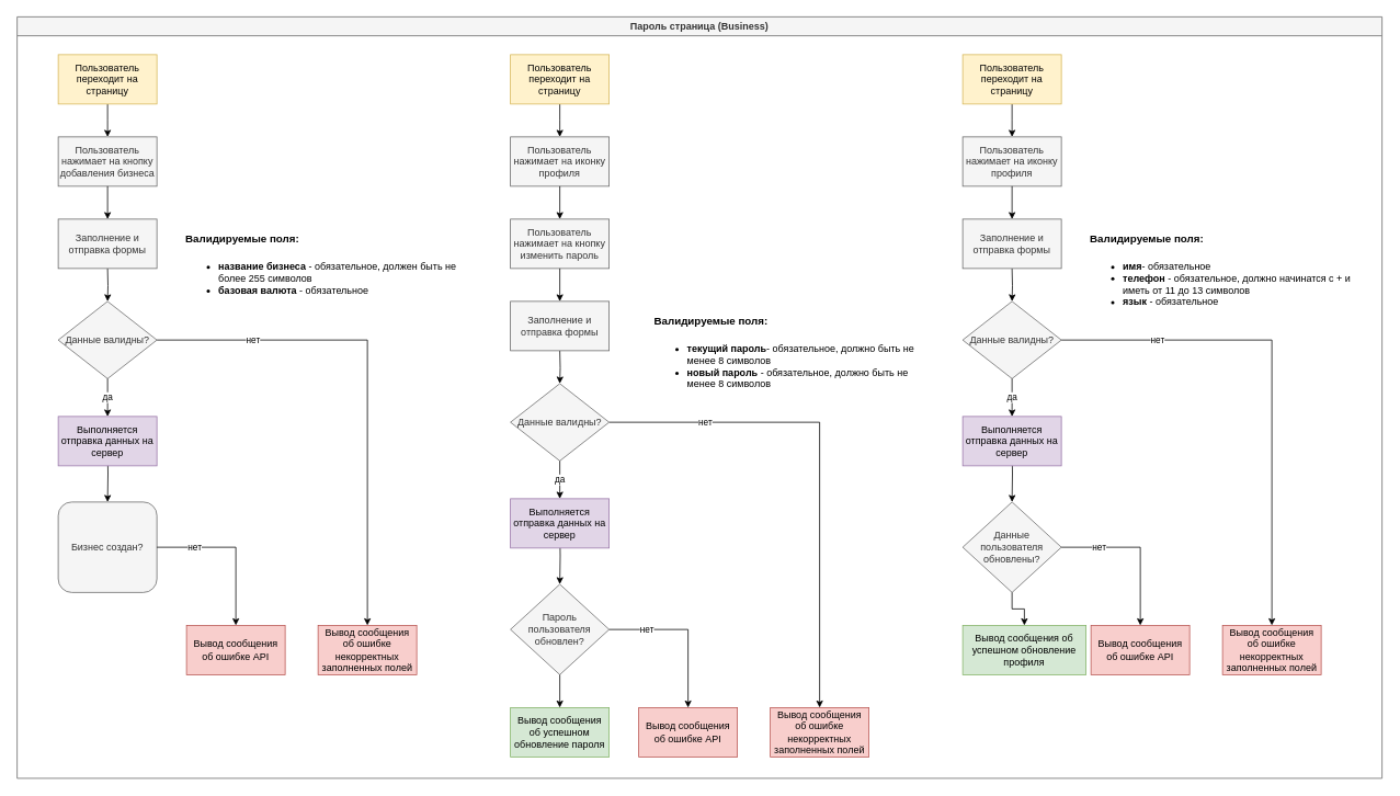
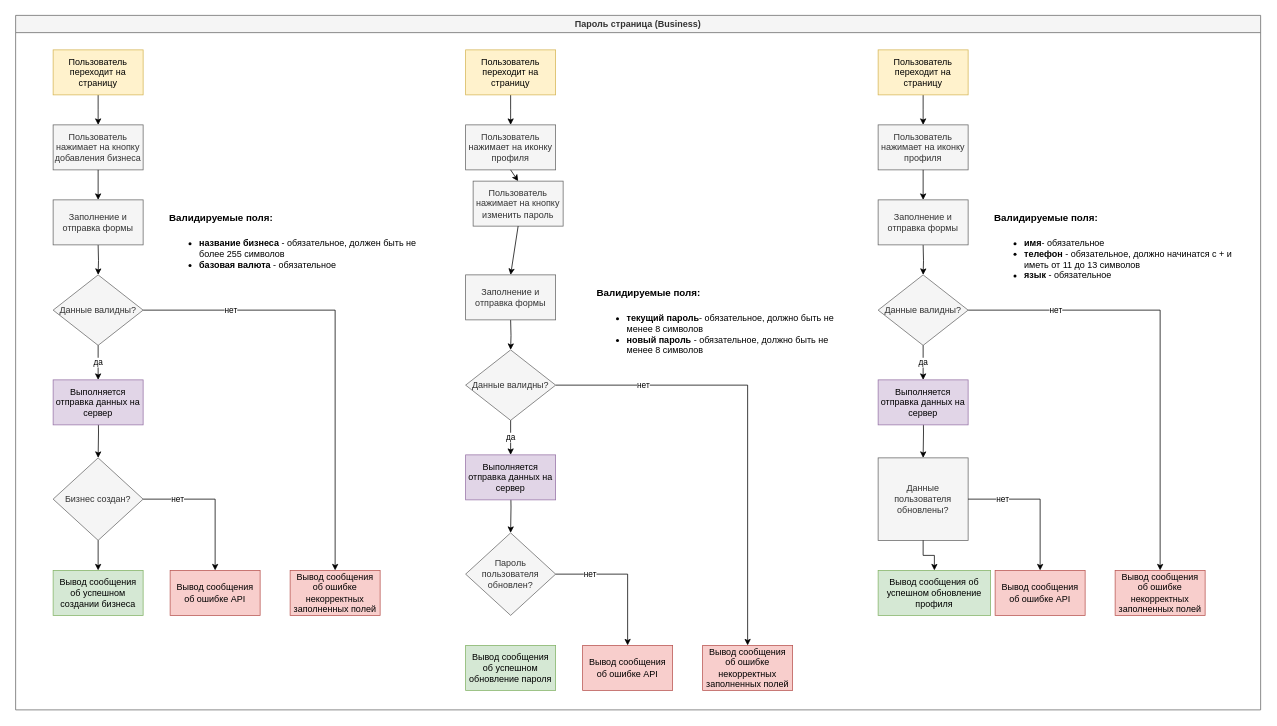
  <mxCell id="0" />
  <mxCell id="1" parent="0" />
  <mxCell id="2" value="Пароль страница (Business)" style="swimlane;fillColor=#f5f5f5;strokeColor=#666666;fontStyle=1;fontColor=#333333;" parent="1" vertex="1"><mxGeometry x="20" y="20" width="1660" height="926" as="geometry" /></mxCell>
  <mxCell id="3" style="edgeStyle=orthogonalEdgeStyle;rounded=0;orthogonalLoop=1;jettySize=auto;html=1;exitX=0.5;exitY=1;exitDx=0;exitDy=0;entryX=0.5;entryY=0;entryDx=0;entryDy=0;" parent="2" target="15" edge="1"><mxGeometry relative="1" as="geometry"><mxPoint x="110" y="306" as="sourcePoint" /><mxPoint x="71.75" y="-848" as="targetPoint" /></mxGeometry></mxCell>
- <mxCell id="4" value="Бизнес создан?" style="whiteSpace=wrap;html=1;strokeColor=#666666;fillColor=#f5f5f5;direction=south;fontColor=#333333;rounded=1;" parent="2" vertex="1"><mxGeometry x="50" y="590" width="120" height="110" as="geometry" /></mxCell>
+ <mxCell id="4" value="Бизнес создан?" style="rhombus;whiteSpace=wrap;html=1;rounded=0;strokeColor=#666666;fillColor=#f5f5f5;direction=south;fontColor=#333333;" parent="2" vertex="1"><mxGeometry x="50" y="590" width="120" height="110" as="geometry" /></mxCell>
  <mxCell id="5" value="" style="edgeStyle=orthogonalEdgeStyle;rounded=0;orthogonalLoop=1;jettySize=auto;html=1;" parent="2" target="4" edge="1"><mxGeometry relative="1" as="geometry"><mxPoint x="110" y="520" as="sourcePoint" /></mxGeometry></mxCell>
  <mxCell id="6" value="Вывод сообщения об ошибке некорректных заполненных полей" style="whiteSpace=wrap;html=1;rounded=0;strokeColor=#b85450;fillColor=#f8cecc;" parent="2" vertex="1"><mxGeometry x="366" y="740" width="120" height="60" as="geometry" /></mxCell>
  <mxCell id="7" value="Вывод сообщения об ошибке API" style="whiteSpace=wrap;html=1;rounded=0;strokeColor=#b85450;fillColor=#f8cecc;" parent="2" vertex="1"><mxGeometry x="206" y="740" width="120" height="60" as="geometry" /></mxCell>
  <mxCell id="8" value="нет" style="edgeStyle=orthogonalEdgeStyle;rounded=0;orthogonalLoop=1;jettySize=auto;html=1;" parent="2" source="4" target="7" edge="1"><mxGeometry x="-0.518" relative="1" as="geometry"><mxPoint as="offset" /></mxGeometry></mxCell>
+ <mxCell id="9" value="Вывод сообщения об успешном создании бизнеса" style="rounded=0;whiteSpace=wrap;html=1;fillColor=#d5e8d4;strokeColor=#82b366;" parent="2" vertex="1"><mxGeometry x="50" y="740" width="120" height="60" as="geometry" /></mxCell>
+ <mxCell id="10" style="edgeStyle=orthogonalEdgeStyle;rounded=0;orthogonalLoop=1;jettySize=auto;html=1;exitX=1;exitY=0.5;exitDx=0;exitDy=0;" parent="2" source="4" target="9" edge="1"><mxGeometry relative="1" as="geometry" /></mxCell>
  <mxCell id="11" style="edgeStyle=orthogonalEdgeStyle;rounded=0;orthogonalLoop=1;jettySize=auto;html=1;entryX=0.5;entryY=0;entryDx=0;entryDy=0;" parent="2" source="12" edge="1"><mxGeometry relative="1" as="geometry"><mxPoint x="110" y="146" as="targetPoint" /></mxGeometry></mxCell>
  <mxCell id="12" value="Пользователь переходит на страницу" style="whiteSpace=wrap;html=1;rounded=0;strokeColor=#d6b656;fillColor=#fff2cc;" parent="2" vertex="1"><mxGeometry x="50" y="46" width="120" height="60" as="geometry" /></mxCell>
  <mxCell id="13" style="edgeStyle=orthogonalEdgeStyle;rounded=0;orthogonalLoop=1;jettySize=auto;html=1;exitX=1;exitY=0.5;exitDx=0;exitDy=0;entryX=0.5;entryY=0;entryDx=0;entryDy=0;" parent="2" source="15" target="6" edge="1"><mxGeometry relative="1" as="geometry" /></mxCell>
  <mxCell id="14" value="нет" style="edgeLabel;html=1;align=center;verticalAlign=middle;resizable=0;points=[];" parent="13" vertex="1" connectable="0"><mxGeometry x="-0.615" y="1" relative="1" as="geometry"><mxPoint as="offset" /></mxGeometry></mxCell>
  <mxCell id="15" value="Данные валидны?" style="rhombus;whiteSpace=wrap;html=1;fillColor=#f5f5f5;strokeColor=#666666;strokeWidth=1;fontColor=#333333;fontStyle=0" parent="2" vertex="1"><mxGeometry x="50" y="346" width="120" height="94" as="geometry" /></mxCell>
  <mxCell id="16" value="Выполняется отправка данных на сервер" style="rounded=0;whiteSpace=wrap;html=1;fillColor=#e1d5e7;strokeColor=#9673a6;" parent="2" vertex="1"><mxGeometry x="50" y="486" width="120" height="60" as="geometry" /></mxCell>
  <mxCell id="17" value="да" style="edgeStyle=orthogonalEdgeStyle;rounded=0;orthogonalLoop=1;jettySize=auto;html=1;exitX=0.5;exitY=1;exitDx=0;exitDy=0;entryX=0.5;entryY=0;entryDx=0;entryDy=0;" parent="2" source="15" target="16" edge="1"><mxGeometry relative="1" as="geometry" /></mxCell>
  <mxCell id="18" value="Заполнение и отправка формы" style="rounded=0;whiteSpace=wrap;html=1;fillColor=#f5f5f5;strokeColor=#666666;fontColor=#333333;" parent="2" vertex="1"><mxGeometry x="50" y="246" width="120" height="60" as="geometry" /></mxCell>
  <mxCell id="19" value="Пользователь нажимает на кнопку добавления бизнеса" style="rounded=0;whiteSpace=wrap;html=1;fillColor=#f5f5f5;strokeColor=#666666;fontColor=#333333;" parent="2" vertex="1"><mxGeometry x="50" y="146" width="120" height="60" as="geometry" /></mxCell>
  <mxCell id="20" value="" style="endArrow=classic;html=1;exitX=0.5;exitY=1;exitDx=0;exitDy=0;entryX=0.5;entryY=0;entryDx=0;entryDy=0;" parent="2" source="19" target="18" edge="1"><mxGeometry width="50" height="50" relative="1" as="geometry"><mxPoint x="256" y="-878" as="sourcePoint" /><mxPoint x="306" y="-928" as="targetPoint" /></mxGeometry></mxCell>
  <mxCell id="21" value="&lt;h1&gt;&lt;font style=&quot;font-size: 13px&quot;&gt;Валидируемые поля:&lt;/font&gt;&lt;/h1&gt;&lt;div&gt;&lt;ul&gt;&lt;li&gt;&lt;b&gt;название бизнеса &lt;/b&gt;- обязательное, должен быть не более 255 символов&lt;/li&gt;&lt;li&gt;&lt;b&gt;базовая валюта&amp;nbsp;&lt;/b&gt;- обязательное&lt;/li&gt;&lt;/ul&gt;&lt;/div&gt;" style="text;html=1;strokeColor=none;fillColor=none;spacing=5;spacingTop=-20;whiteSpace=wrap;overflow=hidden;rounded=0;" parent="2" vertex="1"><mxGeometry x="200" y="246" width="340" height="114" as="geometry" /></mxCell>
  <mxCell id="22" style="edgeStyle=orthogonalEdgeStyle;rounded=0;orthogonalLoop=1;jettySize=auto;html=1;exitX=0.5;exitY=1;exitDx=0;exitDy=0;entryX=0.5;entryY=0;entryDx=0;entryDy=0;" parent="2" target="35" edge="1"><mxGeometry relative="1" as="geometry"><mxPoint x="660" y="406" as="sourcePoint" /><mxPoint x="621.75" y="-748" as="targetPoint" /></mxGeometry></mxCell>
  <mxCell id="23" value="Пароль пользователя обновлен?" style="rhombus;whiteSpace=wrap;html=1;rounded=0;strokeColor=#666666;fillColor=#f5f5f5;direction=south;fontColor=#333333;" parent="2" vertex="1"><mxGeometry x="600" y="690" width="120" height="110" as="geometry" /></mxCell>
  <mxCell id="24" value="" style="edgeStyle=orthogonalEdgeStyle;rounded=0;orthogonalLoop=1;jettySize=auto;html=1;" parent="2" target="23" edge="1"><mxGeometry relative="1" as="geometry"><mxPoint x="660" y="620" as="sourcePoint" /></mxGeometry></mxCell>
  <mxCell id="25" value="Вывод сообщения об ошибке некорректных заполненных полей" style="whiteSpace=wrap;html=1;rounded=0;strokeColor=#b85450;fillColor=#f8cecc;" parent="2" vertex="1"><mxGeometry x="916" y="840" width="120" height="60" as="geometry" /></mxCell>
  <mxCell id="26" value="&lt;h1&gt;&lt;font style=&quot;font-size: 13px&quot;&gt;Валидируемые поля:&lt;/font&gt;&lt;/h1&gt;&lt;div&gt;&lt;ul&gt;&lt;li&gt;&lt;b&gt;текущий пароль&lt;/b&gt;- обязательное, должно быть не менее 8 символов&lt;br&gt;&lt;/li&gt;&lt;li&gt;&lt;b&gt;новый пароль&amp;nbsp;&lt;/b&gt;- обязательное, должно быть не менее 8 символов&lt;/li&gt;&lt;/ul&gt;&lt;/div&gt;" style="text;html=1;strokeColor=none;fillColor=none;spacing=5;spacingTop=-20;whiteSpace=wrap;overflow=hidden;rounded=0;" parent="2" vertex="1"><mxGeometry x="770" y="346" width="340" height="114" as="geometry" /></mxCell>
  <mxCell id="27" value="Вывод сообщения об ошибке API" style="whiteSpace=wrap;html=1;rounded=0;strokeColor=#b85450;fillColor=#f8cecc;" parent="2" vertex="1"><mxGeometry x="756" y="840" width="120" height="60" as="geometry" /></mxCell>
  <mxCell id="28" value="нет" style="edgeStyle=orthogonalEdgeStyle;rounded=0;orthogonalLoop=1;jettySize=auto;html=1;" parent="2" source="23" target="27" edge="1"><mxGeometry x="-0.518" relative="1" as="geometry"><mxPoint as="offset" /></mxGeometry></mxCell>
  <mxCell id="29" value="Вывод сообщения об успешном обновление пароля" style="rounded=0;whiteSpace=wrap;html=1;fillColor=#d5e8d4;strokeColor=#82b366;" parent="2" vertex="1"><mxGeometry x="600" y="840" width="120" height="60" as="geometry" /></mxCell>
- <mxCell id="30" style="edgeStyle=orthogonalEdgeStyle;rounded=0;orthogonalLoop=1;jettySize=auto;html=1;exitX=1;exitY=0.5;exitDx=0;exitDy=0;" parent="2" source="23" target="29" edge="1"><mxGeometry relative="1" as="geometry" /></mxCell>
  <mxCell id="31" style="edgeStyle=orthogonalEdgeStyle;rounded=0;orthogonalLoop=1;jettySize=auto;html=1;entryX=0.5;entryY=0;entryDx=0;entryDy=0;" parent="2" source="32" edge="1"><mxGeometry relative="1" as="geometry"><mxPoint x="660" y="146" as="targetPoint" /></mxGeometry></mxCell>
  <mxCell id="32" value="Пользователь переходит на страницу" style="whiteSpace=wrap;html=1;rounded=0;strokeColor=#d6b656;fillColor=#fff2cc;" parent="2" vertex="1"><mxGeometry x="600" y="46" width="120" height="60" as="geometry" /></mxCell>
  <mxCell id="33" style="edgeStyle=orthogonalEdgeStyle;rounded=0;orthogonalLoop=1;jettySize=auto;html=1;exitX=1;exitY=0.5;exitDx=0;exitDy=0;entryX=0.5;entryY=0;entryDx=0;entryDy=0;" parent="2" source="35" target="25" edge="1"><mxGeometry relative="1" as="geometry" /></mxCell>
  <mxCell id="34" value="нет" style="edgeLabel;html=1;align=center;verticalAlign=middle;resizable=0;points=[];" parent="33" vertex="1" connectable="0"><mxGeometry x="-0.615" y="1" relative="1" as="geometry"><mxPoint as="offset" /></mxGeometry></mxCell>
  <mxCell id="35" value="Данные валидны?" style="rhombus;whiteSpace=wrap;html=1;fillColor=#f5f5f5;strokeColor=#666666;strokeWidth=1;fontColor=#333333;fontStyle=0" parent="2" vertex="1"><mxGeometry x="600" y="446" width="120" height="94" as="geometry" /></mxCell>
  <mxCell id="36" value="Выполняется отправка данных на сервер" style="rounded=0;whiteSpace=wrap;html=1;fillColor=#e1d5e7;strokeColor=#9673a6;" parent="2" vertex="1"><mxGeometry x="600" y="586" width="120" height="60" as="geometry" /></mxCell>
  <mxCell id="37" value="да" style="edgeStyle=orthogonalEdgeStyle;rounded=0;orthogonalLoop=1;jettySize=auto;html=1;exitX=0.5;exitY=1;exitDx=0;exitDy=0;entryX=0.5;entryY=0;entryDx=0;entryDy=0;" parent="2" source="35" target="36" edge="1"><mxGeometry relative="1" as="geometry" /></mxCell>
  <mxCell id="38" value="Заполнение и отправка формы" style="rounded=0;whiteSpace=wrap;html=1;fillColor=#f5f5f5;strokeColor=#666666;fontColor=#333333;" parent="2" vertex="1"><mxGeometry x="600" y="346" width="120" height="60" as="geometry" /></mxCell>
  <mxCell id="39" value="Пользователь нажимает на иконку профиля" style="rounded=0;whiteSpace=wrap;html=1;fillColor=#f5f5f5;strokeColor=#666666;fontColor=#333333;" parent="2" vertex="1"><mxGeometry x="600" y="146" width="120" height="60" as="geometry" /></mxCell>
  <mxCell id="40" value="" style="endArrow=classic;html=1;exitX=0.5;exitY=1;exitDx=0;exitDy=0;entryX=0.5;entryY=0;entryDx=0;entryDy=0;" parent="2" source="39" target="41" edge="1"><mxGeometry width="50" height="50" relative="1" as="geometry"><mxPoint x="806" y="-878" as="sourcePoint" /><mxPoint x="856" y="-928" as="targetPoint" /></mxGeometry></mxCell>
- <mxCell id="41" value="Пользователь нажимает на кнопку изменить пароль" style="rounded=0;whiteSpace=wrap;html=1;fillColor=#f5f5f5;strokeColor=#666666;fontColor=#333333;" parent="2" vertex="1"><mxGeometry x="600" y="246" width="120" height="60" as="geometry" /></mxCell>
+ <mxCell id="41" value="Пользователь нажимает на кнопку изменить пароль" style="rounded=0;whiteSpace=wrap;html=1;fillColor=#f5f5f5;strokeColor=#666666;fontColor=#333333;" parent="2" vertex="1"><mxGeometry x="610" y="221" width="120" height="60" as="geometry" /></mxCell>
  <mxCell id="42" value="" style="endArrow=classic;html=1;exitX=0.5;exitY=1;exitDx=0;exitDy=0;entryX=0.5;entryY=0;entryDx=0;entryDy=0;" parent="2" source="41" target="38" edge="1"><mxGeometry width="50" height="50" relative="1" as="geometry"><mxPoint x="806" y="-798" as="sourcePoint" /><mxPoint x="856" y="-848" as="targetPoint" /></mxGeometry></mxCell>
  <mxCell id="43" style="edgeStyle=orthogonalEdgeStyle;rounded=0;orthogonalLoop=1;jettySize=auto;html=1;exitX=0.5;exitY=1;exitDx=0;exitDy=0;entryX=0.5;entryY=0;entryDx=0;entryDy=0;" parent="2" target="56" edge="1"><mxGeometry relative="1" as="geometry"><mxPoint x="1210" y="306" as="sourcePoint" /><mxPoint x="1171.75" y="-848" as="targetPoint" /></mxGeometry></mxCell>
- <mxCell id="44" value="Данные пользователя обновлены?" style="rhombus;whiteSpace=wrap;html=1;rounded=0;strokeColor=#666666;fillColor=#f5f5f5;direction=south;fontColor=#333333;" parent="2" vertex="1"><mxGeometry x="1150" y="590" width="120" height="110" as="geometry" /></mxCell>
+ <mxCell id="44" value="Данные пользователя обновлены?" style="whiteSpace=wrap;html=1;strokeColor=#666666;fillColor=#f5f5f5;direction=south;fontColor=#333333;rounded=0;" parent="2" vertex="1"><mxGeometry x="1150" y="590" width="120" height="110" as="geometry" /></mxCell>
  <mxCell id="45" value="" style="edgeStyle=orthogonalEdgeStyle;rounded=0;orthogonalLoop=1;jettySize=auto;html=1;" parent="2" target="44" edge="1"><mxGeometry relative="1" as="geometry"><mxPoint x="1210" y="520" as="sourcePoint" /></mxGeometry></mxCell>
  <mxCell id="46" value="Вывод сообщения об ошибке некорректных заполненных полей" style="whiteSpace=wrap;html=1;rounded=0;strokeColor=#b85450;fillColor=#f8cecc;" parent="2" vertex="1"><mxGeometry x="1466" y="740" width="120" height="60" as="geometry" /></mxCell>
  <mxCell id="47" value="&lt;h1&gt;&lt;font style=&quot;font-size: 13px&quot;&gt;Валидируемые поля:&lt;/font&gt;&lt;/h1&gt;&lt;div&gt;&lt;ul&gt;&lt;li&gt;&lt;b&gt;имя&lt;/b&gt;- обязательное&lt;br&gt;&lt;/li&gt;&lt;li&gt;&lt;b&gt;телефон &lt;/b&gt;- обязательное, должно начинатся с + и иметь от 11 до 13 символов&lt;/li&gt;&lt;li&gt;&lt;b&gt;язык &lt;/b&gt;- обязательное&lt;/li&gt;&lt;/ul&gt;&lt;/div&gt;" style="text;html=1;strokeColor=none;fillColor=none;spacing=5;spacingTop=-20;whiteSpace=wrap;overflow=hidden;rounded=0;" parent="2" vertex="1"><mxGeometry x="1300" y="246" width="340" height="114" as="geometry" /></mxCell>
  <mxCell id="48" value="Вывод сообщения об ошибке API" style="whiteSpace=wrap;html=1;rounded=0;strokeColor=#b85450;fillColor=#f8cecc;" parent="2" vertex="1"><mxGeometry x="1306" y="740" width="120" height="60" as="geometry" /></mxCell>
  <mxCell id="49" value="нет" style="edgeStyle=orthogonalEdgeStyle;rounded=0;orthogonalLoop=1;jettySize=auto;html=1;" parent="2" source="44" target="48" edge="1"><mxGeometry x="-0.518" relative="1" as="geometry"><mxPoint as="offset" /></mxGeometry></mxCell>
  <mxCell id="50" value="Вывод сообщения об успешном обновление профиля" style="rounded=0;whiteSpace=wrap;html=1;fillColor=#d5e8d4;strokeColor=#82b366;" parent="2" vertex="1"><mxGeometry x="1150" y="740" width="150" height="60" as="geometry" /></mxCell>
  <mxCell id="51" style="edgeStyle=orthogonalEdgeStyle;rounded=0;orthogonalLoop=1;jettySize=auto;html=1;exitX=1;exitY=0.5;exitDx=0;exitDy=0;" parent="2" source="44" target="50" edge="1"><mxGeometry relative="1" as="geometry" /></mxCell>
  <mxCell id="52" style="edgeStyle=orthogonalEdgeStyle;rounded=0;orthogonalLoop=1;jettySize=auto;html=1;entryX=0.5;entryY=0;entryDx=0;entryDy=0;" parent="2" source="53" edge="1"><mxGeometry relative="1" as="geometry"><mxPoint x="1210" y="146" as="targetPoint" /></mxGeometry></mxCell>
  <mxCell id="53" value="Пользователь переходит на страницу" style="whiteSpace=wrap;html=1;rounded=0;strokeColor=#d6b656;fillColor=#fff2cc;" parent="2" vertex="1"><mxGeometry x="1150" y="46" width="120" height="60" as="geometry" /></mxCell>
  <mxCell id="54" style="edgeStyle=orthogonalEdgeStyle;rounded=0;orthogonalLoop=1;jettySize=auto;html=1;exitX=1;exitY=0.5;exitDx=0;exitDy=0;entryX=0.5;entryY=0;entryDx=0;entryDy=0;" parent="2" source="56" target="46" edge="1"><mxGeometry relative="1" as="geometry" /></mxCell>
  <mxCell id="55" value="нет" style="edgeLabel;html=1;align=center;verticalAlign=middle;resizable=0;points=[];" parent="54" vertex="1" connectable="0"><mxGeometry x="-0.615" y="1" relative="1" as="geometry"><mxPoint as="offset" /></mxGeometry></mxCell>
  <mxCell id="56" value="Данные валидны?" style="rhombus;whiteSpace=wrap;html=1;fillColor=#f5f5f5;strokeColor=#666666;strokeWidth=1;fontColor=#333333;fontStyle=0" parent="2" vertex="1"><mxGeometry x="1150" y="346" width="120" height="94" as="geometry" /></mxCell>
  <mxCell id="57" value="Выполняется отправка данных на сервер" style="rounded=0;whiteSpace=wrap;html=1;fillColor=#e1d5e7;strokeColor=#9673a6;" parent="2" vertex="1"><mxGeometry x="1150" y="486" width="120" height="60" as="geometry" /></mxCell>
  <mxCell id="58" value="да" style="edgeStyle=orthogonalEdgeStyle;rounded=0;orthogonalLoop=1;jettySize=auto;html=1;exitX=0.5;exitY=1;exitDx=0;exitDy=0;entryX=0.5;entryY=0;entryDx=0;entryDy=0;" parent="2" source="56" target="57" edge="1"><mxGeometry relative="1" as="geometry" /></mxCell>
  <mxCell id="59" value="Заполнение и отправка формы" style="rounded=0;whiteSpace=wrap;html=1;fillColor=#f5f5f5;strokeColor=#666666;fontColor=#333333;" parent="2" vertex="1"><mxGeometry x="1150" y="246" width="120" height="60" as="geometry" /></mxCell>
  <mxCell id="60" value="Пользователь нажимает на иконку профиля" style="rounded=0;whiteSpace=wrap;html=1;fillColor=#f5f5f5;strokeColor=#666666;fontColor=#333333;" parent="2" vertex="1"><mxGeometry x="1150" y="146" width="120" height="60" as="geometry" /></mxCell>
  <mxCell id="61" value="" style="endArrow=classic;html=1;exitX=0.5;exitY=1;exitDx=0;exitDy=0;entryX=0.5;entryY=0;entryDx=0;entryDy=0;" parent="2" source="60" target="59" edge="1"><mxGeometry width="50" height="50" relative="1" as="geometry"><mxPoint x="1356" y="-878" as="sourcePoint" /><mxPoint x="1406" y="-928" as="targetPoint" /></mxGeometry></mxCell>
